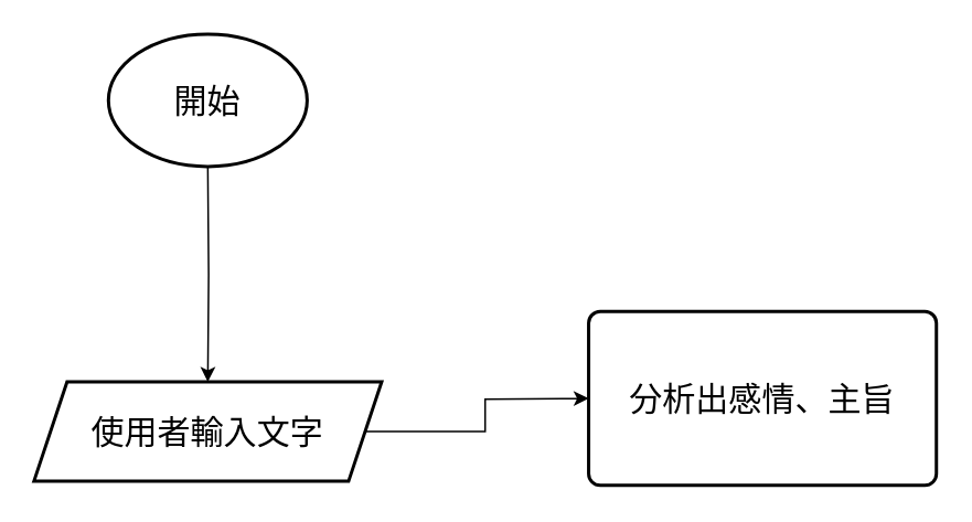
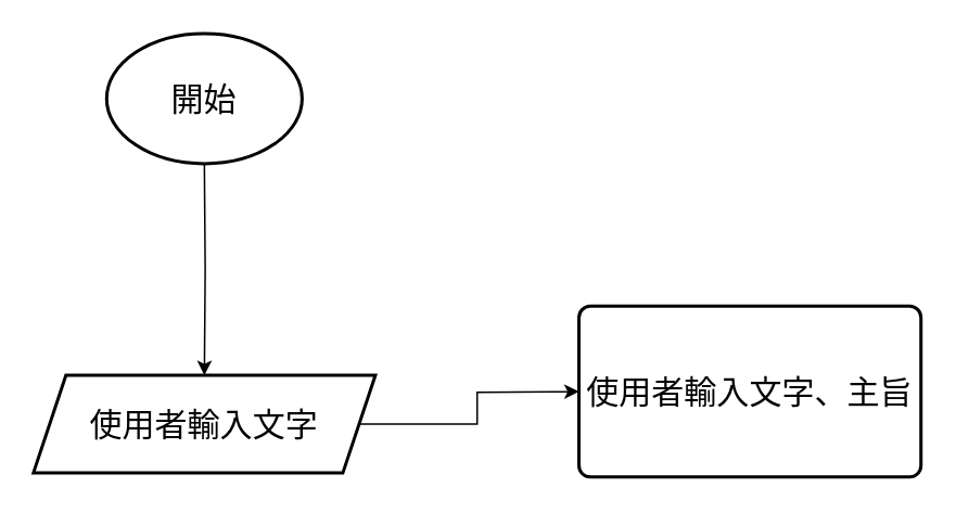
  <mxCell id="0" />
  <mxCell id="1" parent="0" />
  <mxCell id="2" value="" style="edgeStyle=orthogonalEdgeStyle;rounded=0;orthogonalLoop=1;jettySize=auto;html=1;" parent="1" target="4" edge="1"><mxGeometry relative="1" as="geometry"><mxPoint x="125" y="100" as="sourcePoint" /></mxGeometry></mxCell>
  <mxCell id="3" value="" style="edgeStyle=orthogonalEdgeStyle;rounded=0;orthogonalLoop=1;jettySize=auto;html=1;" parent="1" source="4" edge="1"><mxGeometry relative="1" as="geometry"><mxPoint x="355" y="240" as="targetPoint" /></mxGeometry></mxCell>
  <mxCell id="4" value="&lt;font style=&quot;font-size: 20px;&quot;&gt;使用者輸入文字&lt;/font&gt;" style="shape=parallelogram;perimeter=parallelogramPerimeter;whiteSpace=wrap;html=1;fixedSize=1;strokeWidth=2;" parent="1" vertex="1"><mxGeometry x="20" y="230" width="210" height="60" as="geometry" /></mxCell>
- <mxCell id="5" value="&lt;font style=&quot;font-size: 20px;&quot;&gt;分析出感情、主旨&lt;br&gt;&lt;/font&gt;" style="rounded=1;whiteSpace=wrap;html=1;absoluteArcSize=1;arcSize=14;strokeWidth=2;" parent="1" vertex="1"><mxGeometry x="355" y="187.5" width="210" height="105" as="geometry" /></mxCell>
+ <mxCell id="5" value="&lt;font style=&quot;font-size: 20px;&quot;&gt;使用者輸入文字、主旨&lt;br&gt;&lt;/font&gt;" style="rounded=1;whiteSpace=wrap;html=1;absoluteArcSize=1;arcSize=14;strokeWidth=2;" parent="1" vertex="1"><mxGeometry x="355" y="187.5" width="210" height="105" as="geometry" /></mxCell>
  <mxCell id="6" value="&lt;font style=&quot;font-size: 20px;&quot;&gt;開始&lt;/font&gt;" style="strokeWidth=2;html=1;shape=mxgraph.flowchart.start_1;whiteSpace=wrap;" parent="1" vertex="1"><mxGeometry x="65" y="20" width="120" height="80" as="geometry" /></mxCell>
